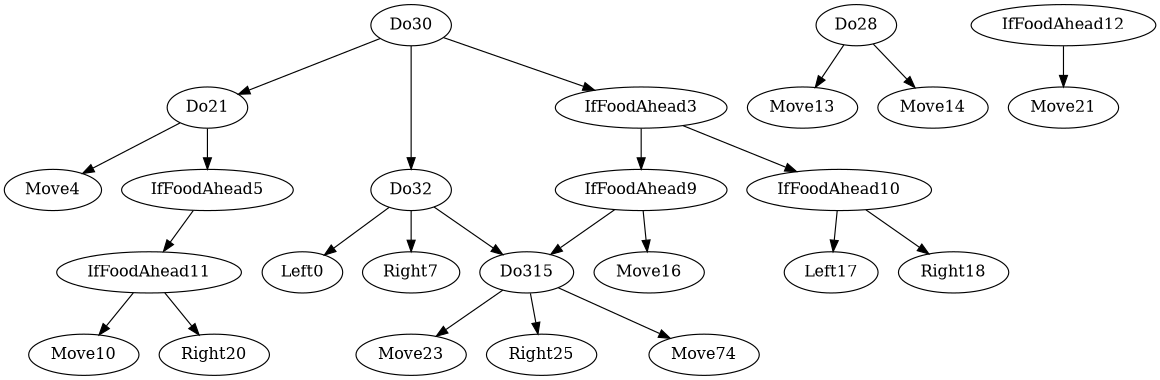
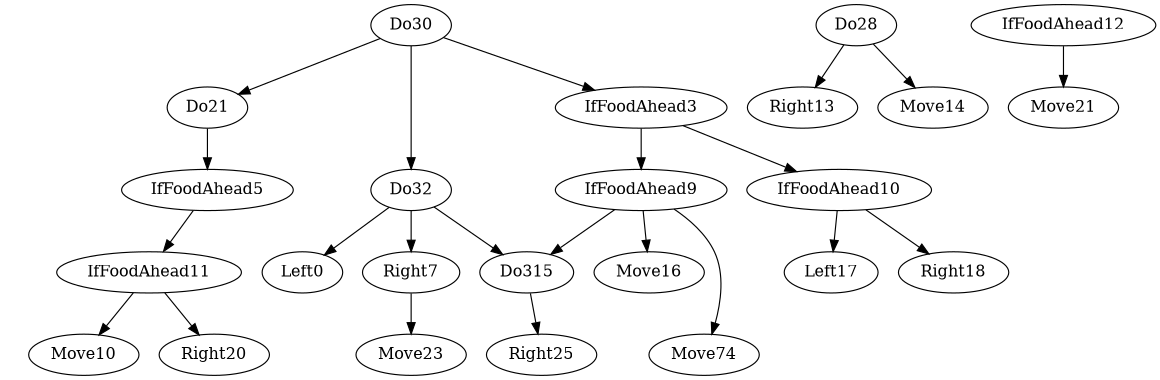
  digraph {
    Do30
    Do21
    Do32
    IfFoodAhead3
-   Move4
    IfFoodAhead5
    n7 [label=Left0]
    n8 [label=Right7]
    Do315
    IfFoodAhead9
    IfFoodAhead10
    IfFoodAhead11
    Do28
-   Right13 [label=Move13]
+   Right13
    Move14
    Move16
    Left17
    Right18
    n19 [label=Move10]
    Right20
    IfFoodAhead12
    Move21
    n23 [label=Move23]
    n24 [label=Move74]
    Right25
    Do30 -> Do21
    Do30 -> Do32
    Do30 -> IfFoodAhead3
-   Do21 -> Move4
    Do21 -> IfFoodAhead5
    Do32 -> n7
    Do32 -> n8
    Do32 -> Do315
    IfFoodAhead3 -> IfFoodAhead9
    IfFoodAhead3 -> IfFoodAhead10
    IfFoodAhead5 -> IfFoodAhead11
-   Do315 -> n23
-   Do315 -> n24
+   n8 -> n23
+   IfFoodAhead9 -> n24
    Do315 -> Right25
    IfFoodAhead9 -> Do315
    IfFoodAhead9 -> Move16
    IfFoodAhead10 -> Left17
    IfFoodAhead10 -> Right18
    IfFoodAhead11 -> n19
    IfFoodAhead11 -> Right20
    Do28 -> Right13
    Do28 -> Move14
    IfFoodAhead12 -> Move21
  }
